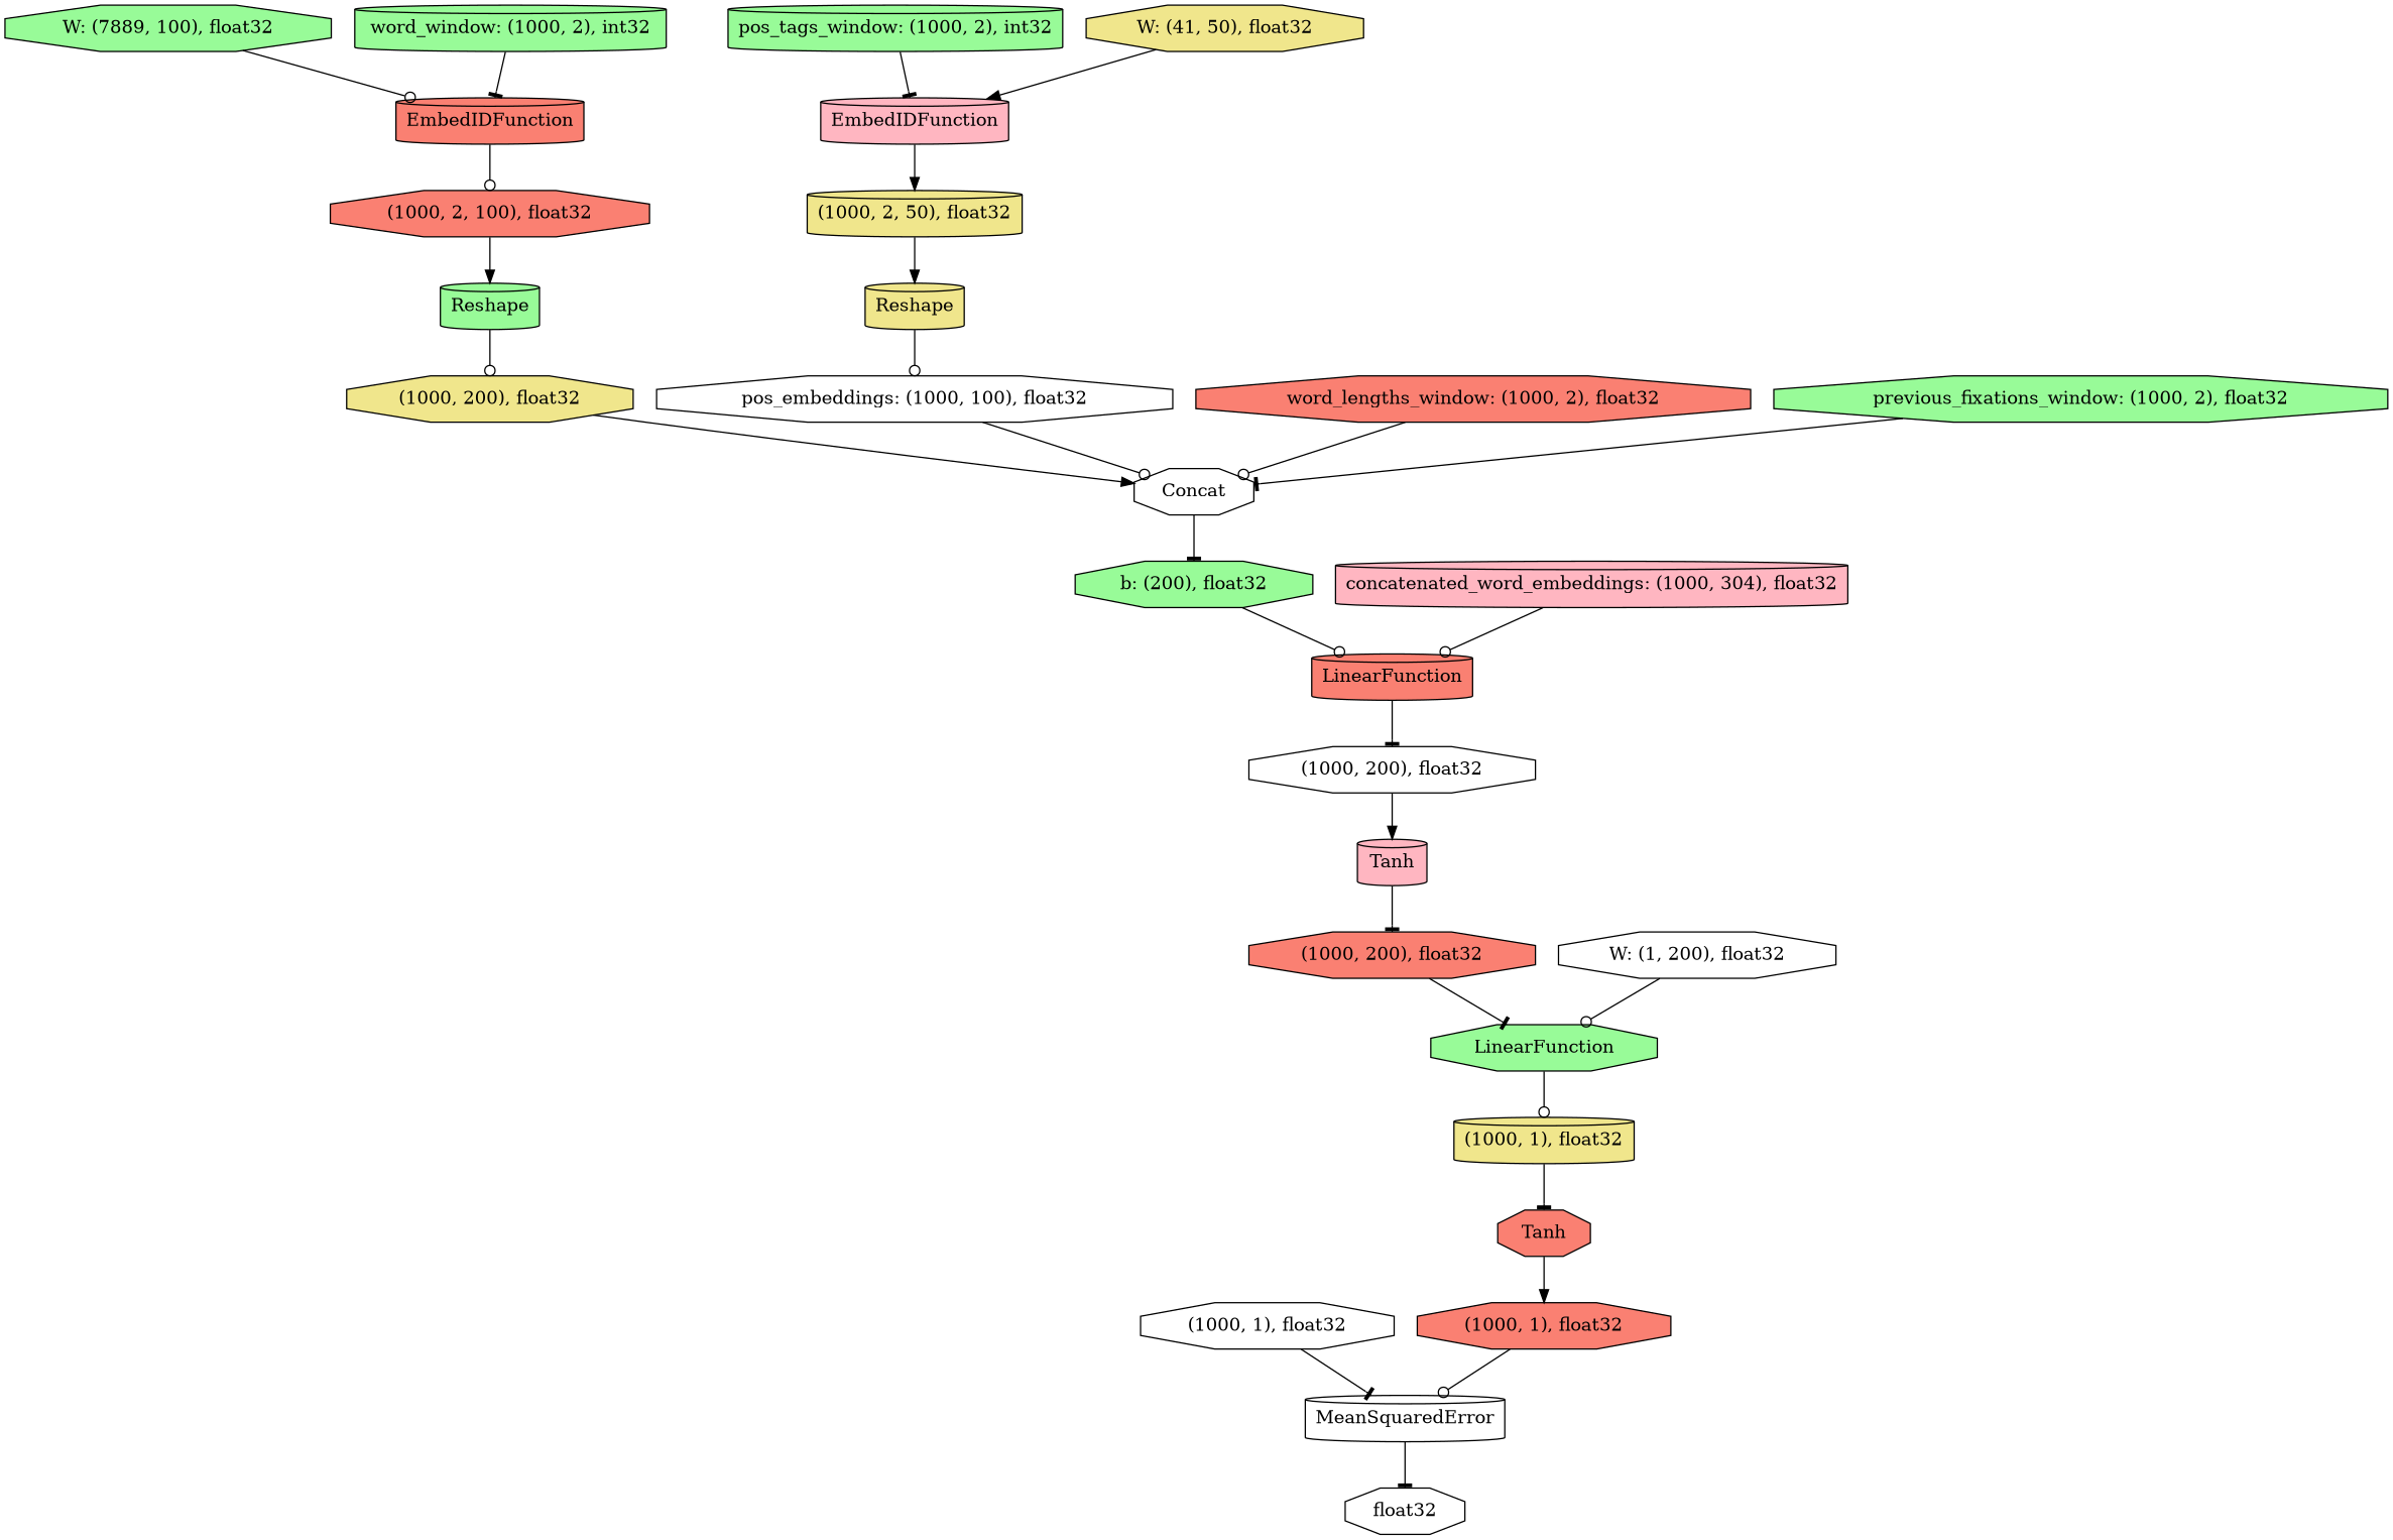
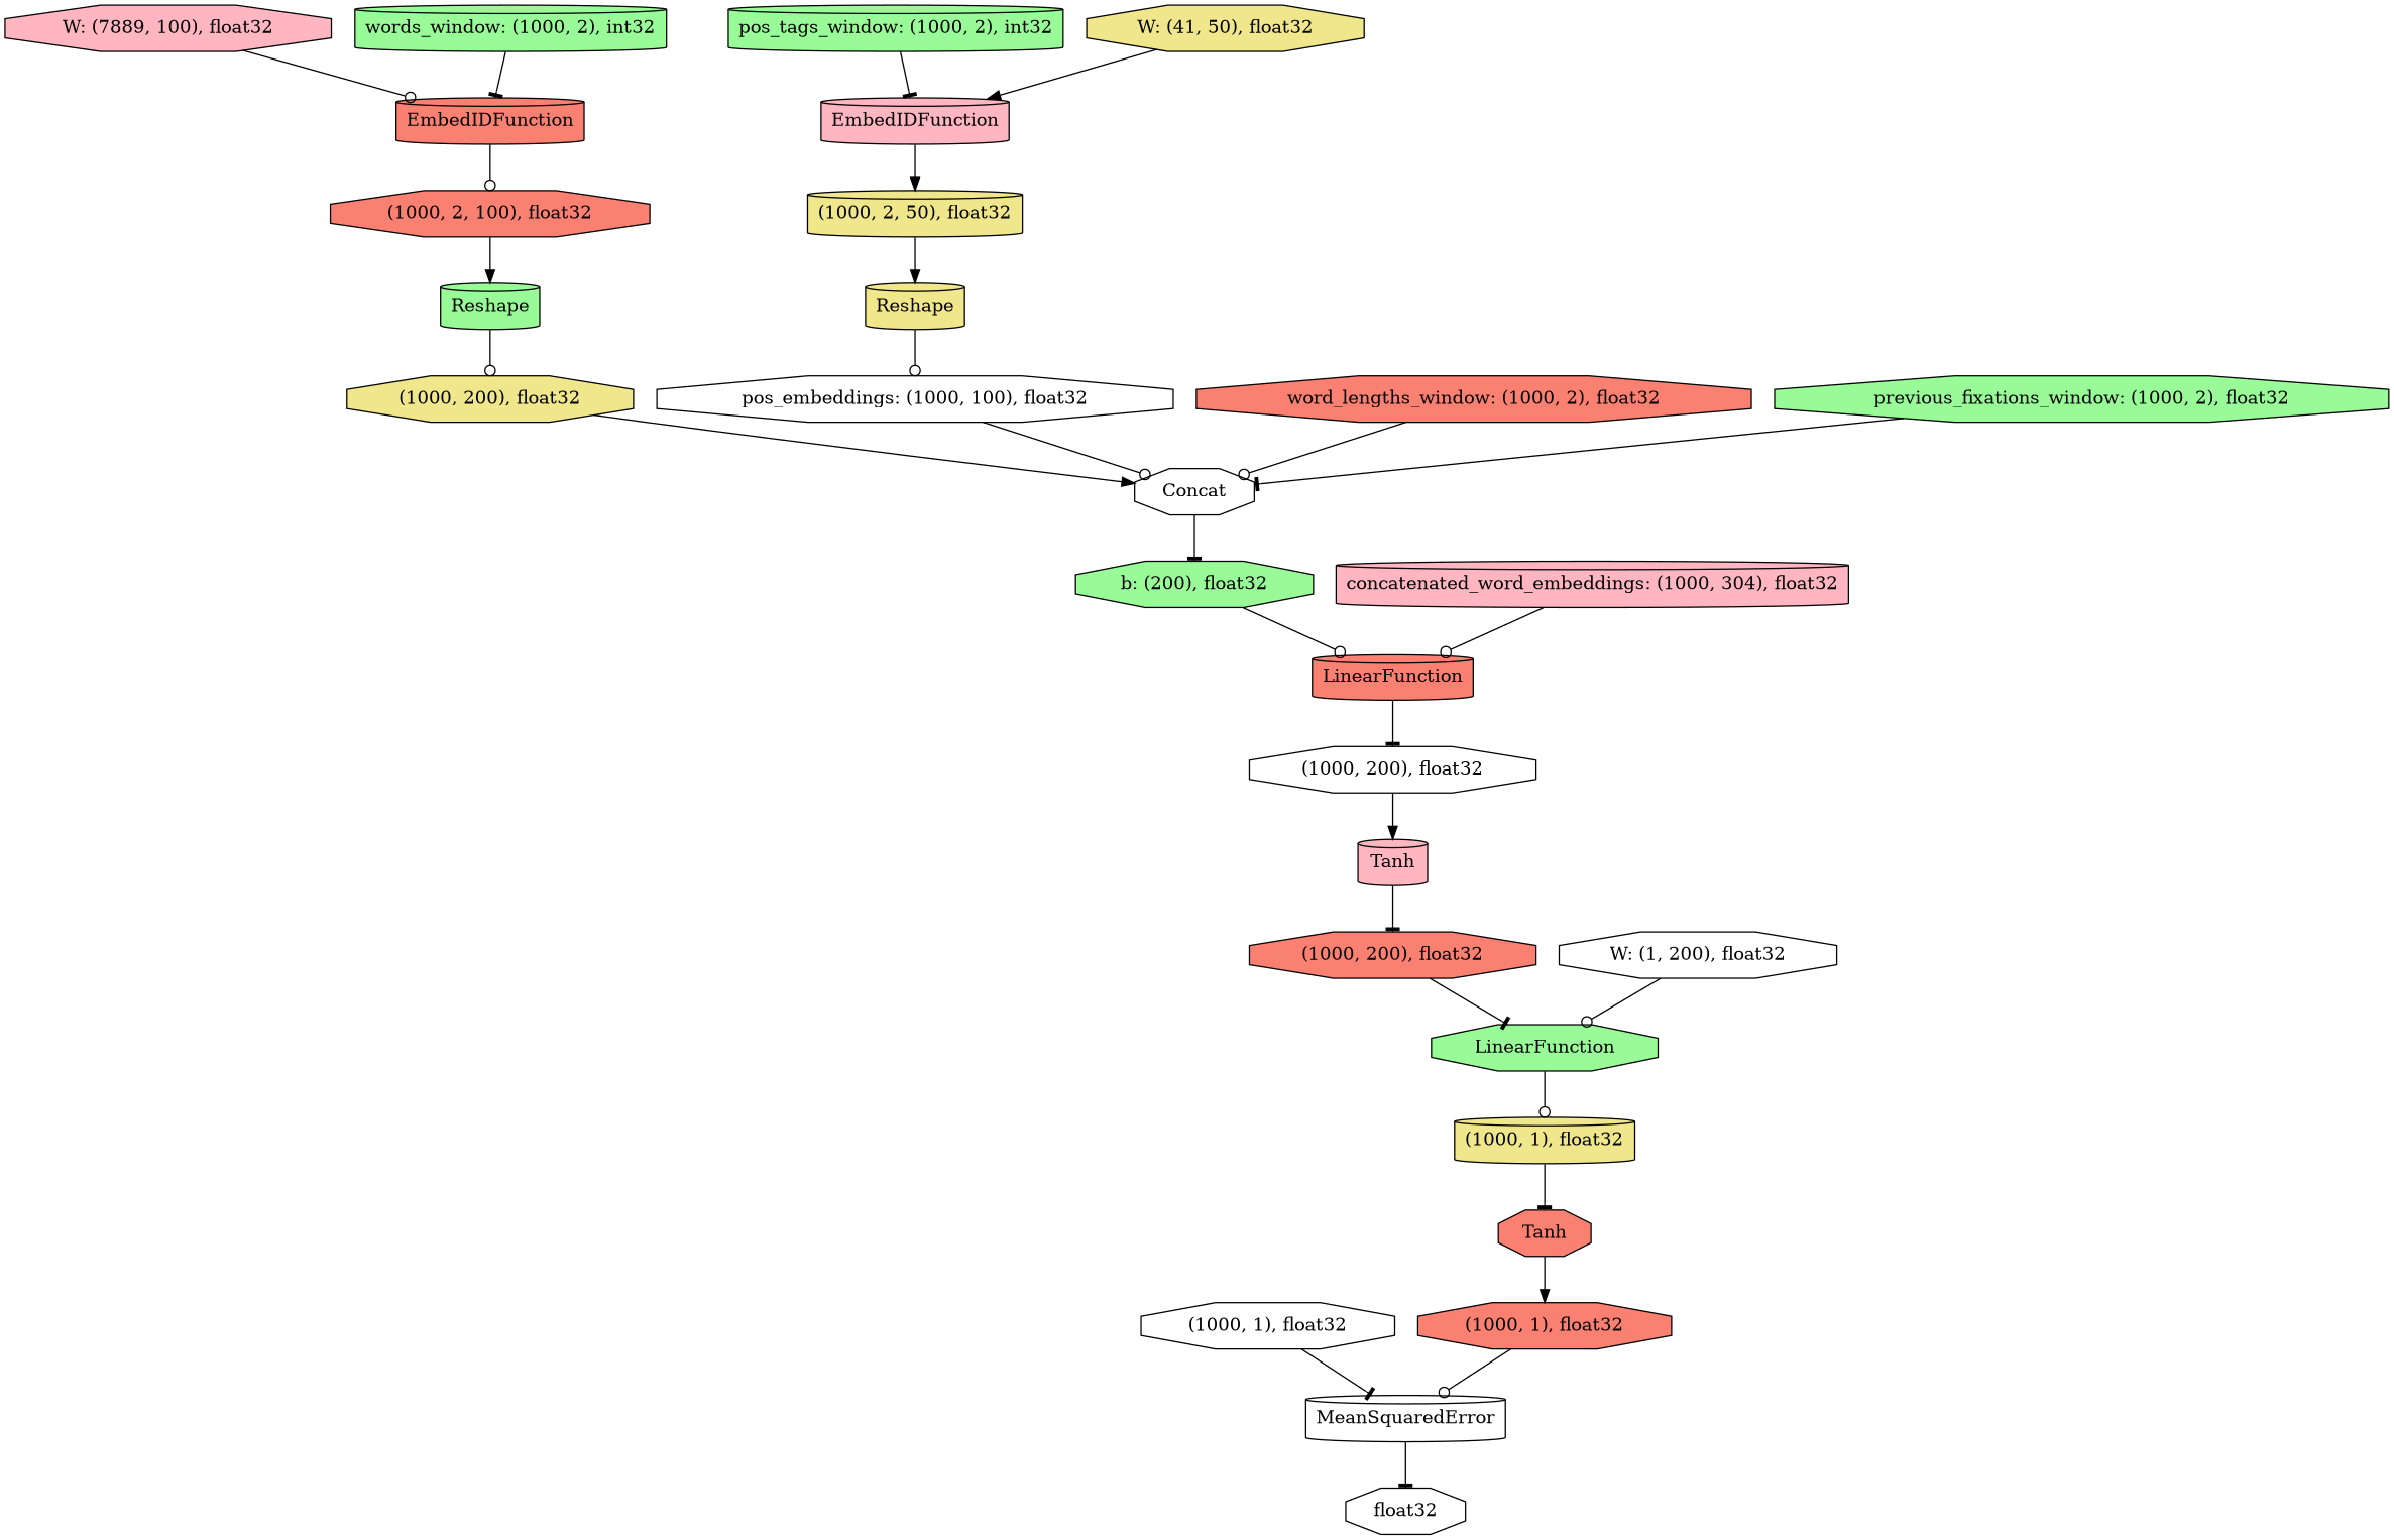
  digraph {
    rankdir=TB
    node [fillcolor=salmon shape=octagon style=filled]
    edge [arrowhead=odot]
    n1 [fillcolor=khaki label="(1000, 1), float32" shape=cylinder]
    n2 [label=Tanh]
    n3 [label="(1000, 1), float32"]
    n4 [fillcolor=white label=MeanSquaredError shape=cylinder]
    n5 [fillcolor=khaki label="(1000, 200), float32"]
    n6 [fillcolor=white label=Concat]
    n7 [fillcolor=palegreen label="b: (200), float32"]
    n8 [label=LinearFunction shape=cylinder]
    n9 [fillcolor=white label="(1000, 200), float32"]
    n10 [fillcolor=lightpink label=Tanh shape=cylinder]
    n11 [fillcolor=palegreen label="pos_tags_window: (1000, 2), int32" shape=cylinder]
    n12 [fillcolor=lightpink label=EmbedIDFunction shape=cylinder]
    n13 [fillcolor=khaki label="(1000, 2, 50), float32" shape=cylinder]
    n14 [fillcolor=lightpink label="concatenated_word_embeddings: (1000, 304), float32" shape=cylinder]
    n15 [fillcolor=white label="pos_embeddings: (1000, 100), float32"]
    n16 [fillcolor=khaki label=Reshape shape=cylinder]
    n17 [fillcolor=palegreen label=LinearFunction]
    n18 [label="(1000, 200), float32"]
    n19 [label="(1000, 2, 100), float32"]
    n20 [fillcolor=palegreen label=Reshape shape=cylinder]
-   n21 [fillcolor=palegreen label="W: (7889, 100), float32"]
+   n21 [fillcolor=lightpink label="W: (7889, 100), float32"]
    n22 [label=EmbedIDFunction shape=cylinder]
    n23 [label="word_lengths_window: (1000, 2), float32"]
    n24 [fillcolor=white label=float32]
    n25 [fillcolor=palegreen label="previous_fixations_window: (1000, 2), float32"]
-   n26 [fillcolor=palegreen label="word_window: (1000, 2), int32" shape=cylinder]
+   n26 [fillcolor=palegreen label="words_window: (1000, 2), int32" shape=cylinder]
    n27 [fillcolor=khaki label="W: (41, 50), float32"]
    n28 [fillcolor=white label="(1000, 1), float32"]
    n29 [fillcolor=white label="W: (1, 200), float32"]
    n1 -> n2 [arrowhead=tee]
    n2 -> n3 [arrowhead=normal]
    n3 -> n4
    n4 -> n24 [arrowhead=tee]
    n5 -> n6 [arrowhead=normal]
    n6 -> n7 [arrowhead=tee]
    n7 -> n8
    n8 -> n9 [arrowhead=tee]
    n9 -> n10 [arrowhead=normal]
    n10 -> n18 [arrowhead=tee]
    n11 -> n12 [arrowhead=tee]
    n12 -> n13 [arrowhead=normal]
    n13 -> n16 [arrowhead=normal]
    n14 -> n8
    n15 -> n6
    n16 -> n15
    n17 -> n1
    n18 -> n17 [arrowhead=tee]
    n19 -> n20 [arrowhead=normal]
    n20 -> n5
    n21 -> n22
    n22 -> n19
    n23 -> n6
    n25 -> n6 [arrowhead=tee]
    n26 -> n22 [arrowhead=tee]
    n27 -> n12 [arrowhead=normal]
    n28 -> n4 [arrowhead=tee]
    n29 -> n17
  }
